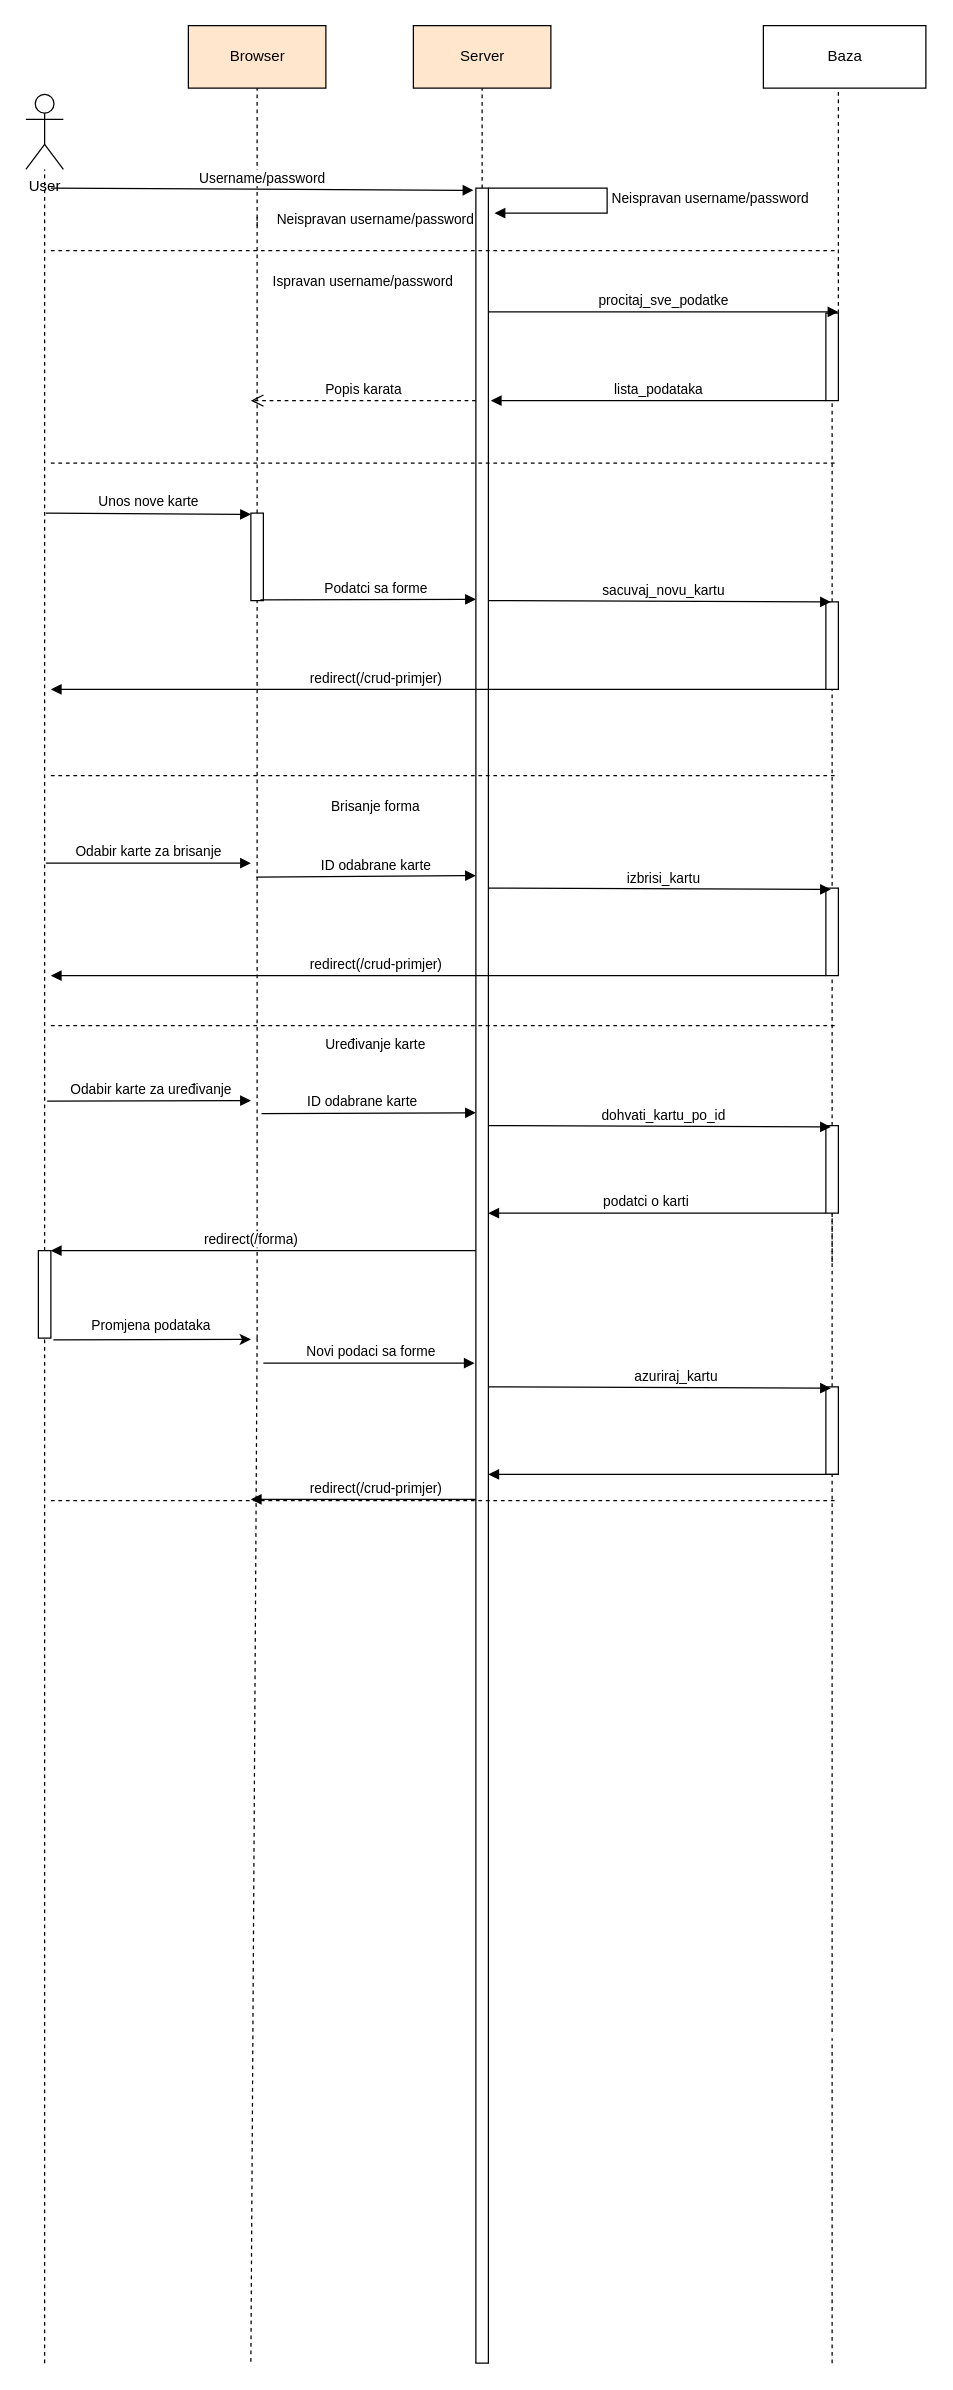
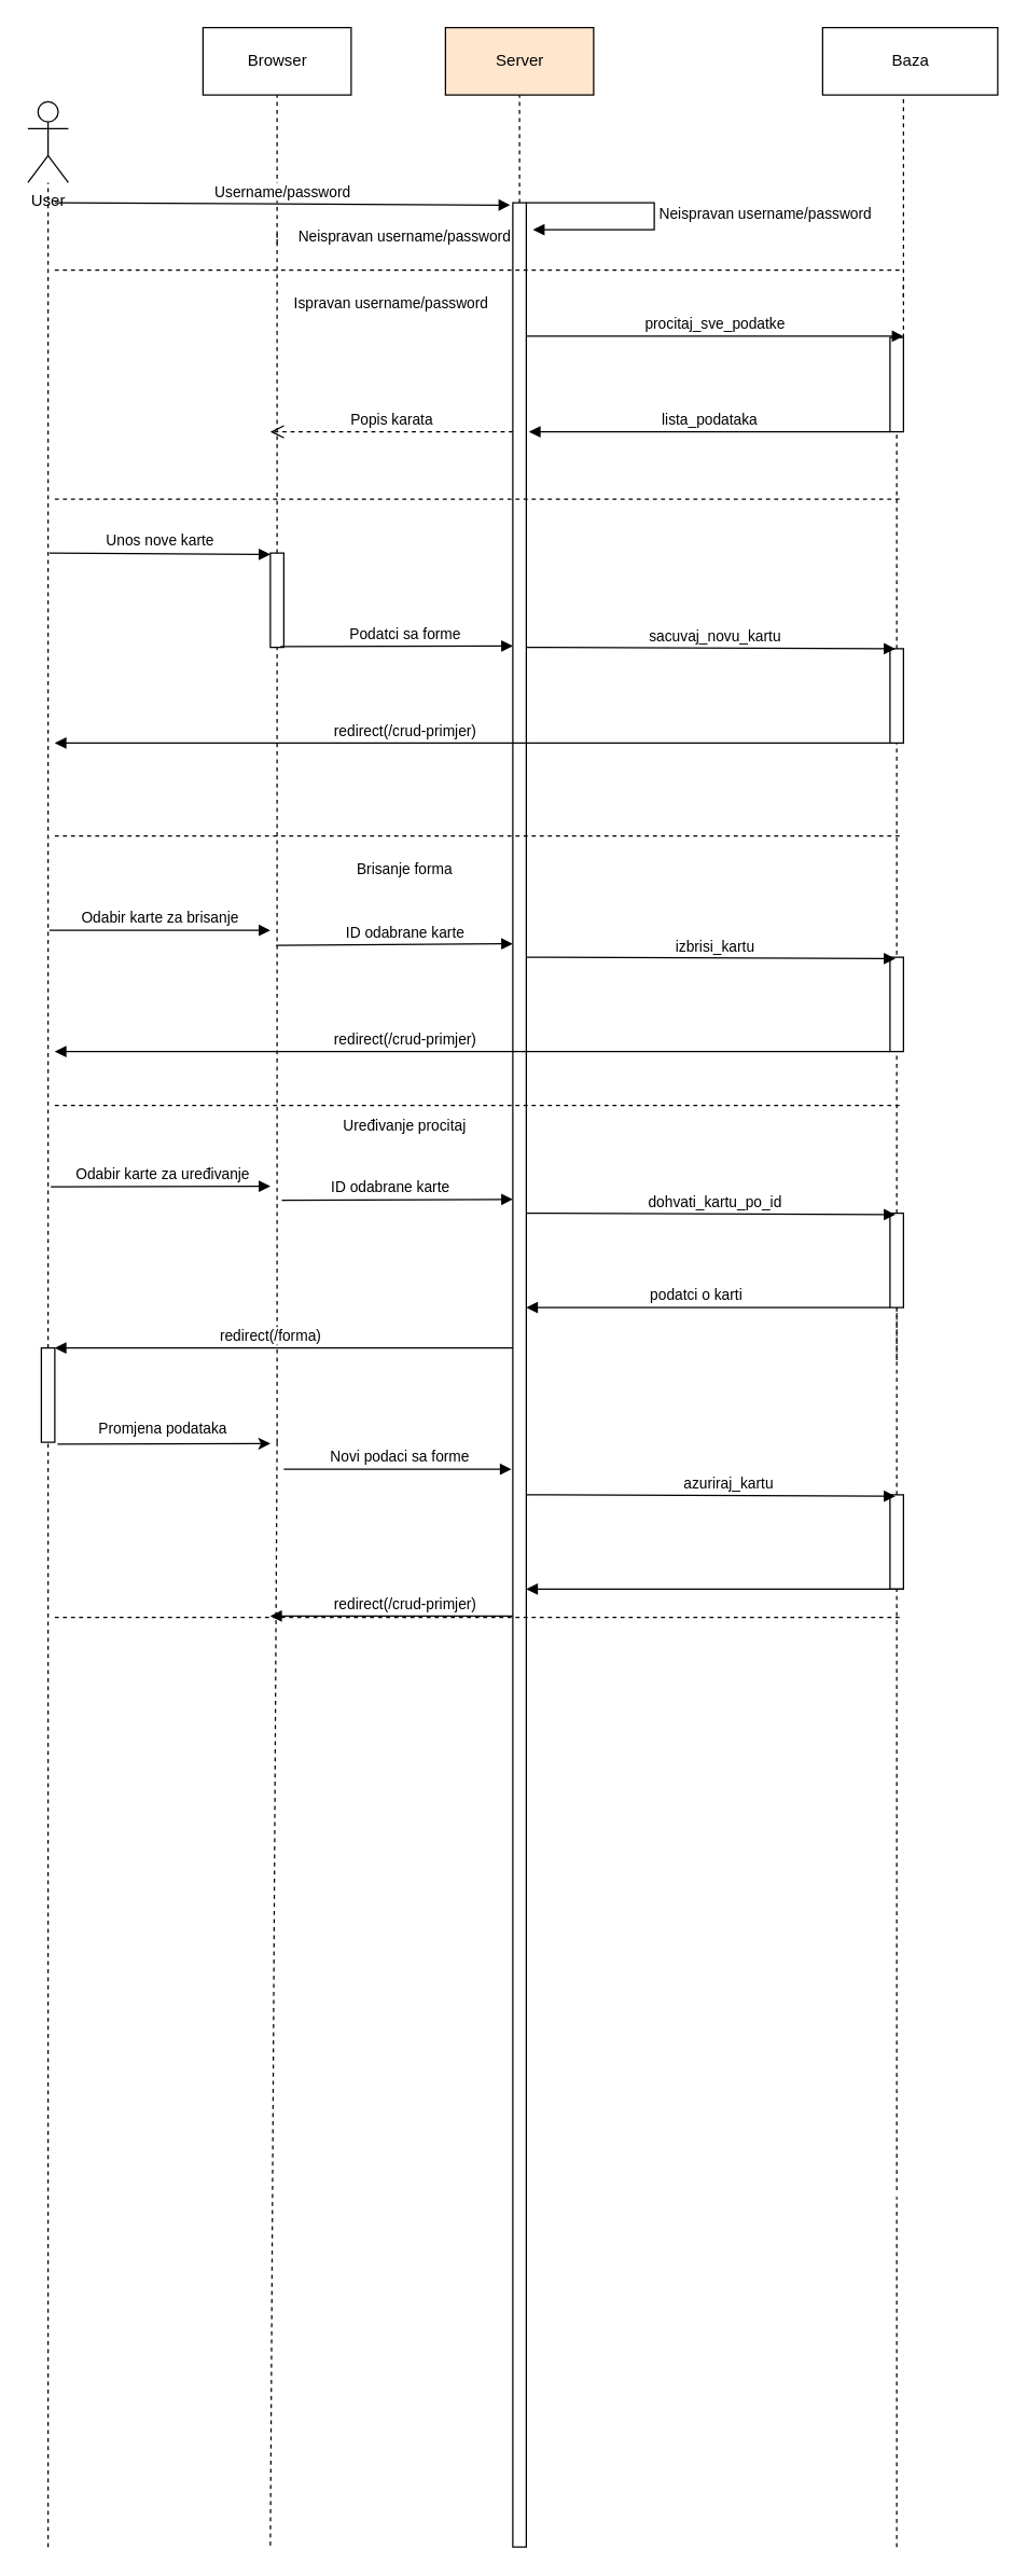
  <mxCell id="0" />
  <mxCell id="1" parent="0" />
  <mxCell id="2" value="Server" style="html=1;fillColor=#ffe6cc;" parent="1" vertex="1"><mxGeometry x="330" y="20" width="110" height="50" as="geometry" /></mxCell>
  <mxCell id="3" value="User" style="shape=umlActor;verticalLabelPosition=bottom;labelBackgroundColor=#ffffff;verticalAlign=top;html=1;" parent="1" vertex="1"><mxGeometry x="20" y="75" width="30" height="60" as="geometry" /></mxCell>
- <mxCell id="4" value="Browser" style="html=1;fillColor=#ffe6cc;" parent="1" vertex="1"><mxGeometry x="150" y="20" width="110" height="50" as="geometry" /></mxCell>
+ <mxCell id="4" value="Browser" style="html=1;" parent="1" vertex="1"><mxGeometry x="150" y="20" width="110" height="50" as="geometry" /></mxCell>
  <mxCell id="5" value="" style="endArrow=none;dashed=1;html=1;entryX=0.5;entryY=1;entryDx=0;entryDy=0;" parent="1" target="4" edge="1"><mxGeometry width="50" height="50" relative="1" as="geometry"><mxPoint x="205" y="180" as="sourcePoint" /><mxPoint x="205" y="70" as="targetPoint" /></mxGeometry></mxCell>
  <mxCell id="6" value="" style="endArrow=none;dashed=1;html=1;entryX=0.5;entryY=1;entryDx=0;entryDy=0;" parent="1" source="26" edge="1"><mxGeometry width="50" height="50" relative="1" as="geometry"><mxPoint x="205" y="790" as="sourcePoint" /><mxPoint x="205" y="170" as="targetPoint" /></mxGeometry></mxCell>
  <mxCell id="7" value="" style="endArrow=none;dashed=1;html=1;entryX=0.5;entryY=1;entryDx=0;entryDy=0;" parent="1" source="15" target="2" edge="1"><mxGeometry width="50" height="50" relative="1" as="geometry"><mxPoint x="390" y="130" as="sourcePoint" /><mxPoint x="390" y="70" as="targetPoint" /></mxGeometry></mxCell>
  <mxCell id="8" value="" style="endArrow=none;dashed=1;html=1;" parent="1" edge="1"><mxGeometry width="50" height="50" relative="1" as="geometry"><mxPoint x="380" y="180" as="sourcePoint" /><mxPoint x="380" y="180" as="targetPoint" /></mxGeometry></mxCell>
  <mxCell id="9" value="Baza" style="html=1;" parent="1" vertex="1"><mxGeometry x="610" y="20" width="130" height="50" as="geometry" /></mxCell>
  <mxCell id="10" value="" style="endArrow=none;dashed=1;html=1;" parent="1" edge="1"><mxGeometry width="50" height="50" relative="1" as="geometry"><mxPoint x="670" y="220" as="sourcePoint" /><mxPoint x="670" y="70" as="targetPoint" /></mxGeometry></mxCell>
  <mxCell id="11" value="" style="endArrow=none;dashed=1;html=1;" parent="1" source="20" edge="1"><mxGeometry width="50" height="50" relative="1" as="geometry"><mxPoint x="670" y="420" as="sourcePoint" /><mxPoint x="670" y="210" as="targetPoint" /></mxGeometry></mxCell>
  <mxCell id="12" value="" style="endArrow=none;dashed=1;html=1;" parent="1" target="3" edge="1" source="60"><mxGeometry width="50" height="50" relative="1" as="geometry"><mxPoint x="35" y="2670" as="sourcePoint" /><mxPoint x="34.5" y="170" as="targetPoint" /></mxGeometry></mxCell>
  <mxCell id="13" value="Username/password" style="html=1;verticalAlign=bottom;endArrow=block;entryX=-0.2;entryY=0.001;entryDx=0;entryDy=0;entryPerimeter=0;" parent="1" target="15" edge="1"><mxGeometry width="80" relative="1" as="geometry"><mxPoint x="40" y="150" as="sourcePoint" /><mxPoint x="450" y="150" as="targetPoint" /></mxGeometry></mxCell>
  <mxCell id="14" value="" style="endArrow=none;dashed=1;html=1;" parent="1" edge="1"><mxGeometry width="50" height="50" relative="1" as="geometry"><mxPoint x="380" y="440" as="sourcePoint" /><mxPoint x="380" y="440" as="targetPoint" /></mxGeometry></mxCell>
  <mxCell id="15" value="" style="html=1;points=[];perimeter=orthogonalPerimeter;" parent="1" vertex="1"><mxGeometry x="380" y="150" width="10" height="1740" as="geometry" /></mxCell>
  <mxCell id="16" value="Neispravan username/password" style="edgeStyle=orthogonalEdgeStyle;html=1;align=left;spacingLeft=2;endArrow=block;rounded=0;entryX=1;entryY=0;" parent="1" edge="1"><mxGeometry relative="1" as="geometry"><mxPoint x="390" y="150" as="sourcePoint" /><Array as="points"><mxPoint x="485" y="150" /><mxPoint x="485" y="170" /></Array><mxPoint x="395" y="170" as="targetPoint" /></mxGeometry></mxCell>
  <mxCell id="17" value="&lt;span style=&quot;font-size: 11px ; text-align: left ; white-space: nowrap ; background-color: rgb(255 , 255 , 255)&quot;&gt;Neispravan username/password&lt;/span&gt;" style="text;html=1;strokeColor=none;fillColor=none;align=center;verticalAlign=middle;whiteSpace=wrap;rounded=0;" parent="1" vertex="1"><mxGeometry x="260" y="150" width="80" height="50" as="geometry" /></mxCell>
  <mxCell id="18" value="" style="endArrow=none;dashed=1;html=1;" parent="1" edge="1"><mxGeometry width="50" height="50" relative="1" as="geometry"><mxPoint x="40" y="200" as="sourcePoint" /><mxPoint x="670" y="200" as="targetPoint" /><Array as="points"><mxPoint x="460" y="200" /></Array></mxGeometry></mxCell>
  <mxCell id="19" value="&lt;span style=&quot;font-size: 11px ; text-align: left ; white-space: nowrap ; background-color: rgb(255 , 255 , 255)&quot;&gt;Ispravan username/password&lt;/span&gt;" style="text;html=1;strokeColor=none;fillColor=none;align=center;verticalAlign=middle;whiteSpace=wrap;rounded=0;" parent="1" vertex="1"><mxGeometry x="250" y="200" width="80" height="50" as="geometry" /></mxCell>
  <mxCell id="20" value="" style="html=1;points=[];perimeter=orthogonalPerimeter;" parent="1" vertex="1"><mxGeometry x="660" y="250" width="10" height="70" as="geometry" /></mxCell>
  <mxCell id="21" value="" style="endArrow=none;dashed=1;html=1;" parent="1" source="30" target="20" edge="1"><mxGeometry width="50" height="50" relative="1" as="geometry"><mxPoint x="670" y="790" as="sourcePoint" /><mxPoint x="670" y="210" as="targetPoint" /></mxGeometry></mxCell>
  <mxCell id="22" value="procitaj_sve_podatke" style="html=1;verticalAlign=bottom;endArrow=block;entryX=0;entryY=0.125;entryDx=0;entryDy=0;entryPerimeter=0;" parent="1" edge="1"><mxGeometry width="80" relative="1" as="geometry"><mxPoint x="390" y="249" as="sourcePoint" /><mxPoint x="670" y="249" as="targetPoint" /></mxGeometry></mxCell>
  <mxCell id="23" value="lista_podataka" style="html=1;verticalAlign=bottom;endArrow=block;" parent="1" edge="1"><mxGeometry width="80" relative="1" as="geometry"><mxPoint x="660" y="320" as="sourcePoint" /><mxPoint x="392" y="320" as="targetPoint" /></mxGeometry></mxCell>
  <mxCell id="24" value="Popis karata" style="html=1;verticalAlign=bottom;endArrow=open;dashed=1;endSize=8;" parent="1" source="15" edge="1"><mxGeometry relative="1" as="geometry"><mxPoint x="450" y="380" as="sourcePoint" /><mxPoint x="200" y="320" as="targetPoint" /><Array as="points"><mxPoint x="340" y="320" /></Array></mxGeometry></mxCell>
  <mxCell id="25" value="" style="endArrow=none;dashed=1;html=1;" parent="1" edge="1"><mxGeometry width="50" height="50" relative="1" as="geometry"><mxPoint x="40" y="370" as="sourcePoint" /><mxPoint x="670" y="370" as="targetPoint" /></mxGeometry></mxCell>
  <mxCell id="26" value="" style="html=1;points=[];perimeter=orthogonalPerimeter;" parent="1" vertex="1"><mxGeometry x="200" y="410" width="10" height="70" as="geometry" /></mxCell>
  <mxCell id="27" value="" style="endArrow=none;dashed=1;html=1;entryX=0.5;entryY=1;entryDx=0;entryDy=0;" parent="1" target="26" edge="1"><mxGeometry width="50" height="50" relative="1" as="geometry"><mxPoint x="205" y="1070" as="sourcePoint" /><mxPoint x="205" y="170" as="targetPoint" /></mxGeometry></mxCell>
  <mxCell id="28" value="Unos nove karte" style="html=1;verticalAlign=bottom;endArrow=block;" parent="1" edge="1"><mxGeometry width="80" relative="1" as="geometry"><mxPoint x="36" y="410" as="sourcePoint" /><mxPoint x="200" y="411" as="targetPoint" /></mxGeometry></mxCell>
  <mxCell id="29" value="Podatci sa forme" style="html=1;verticalAlign=bottom;endArrow=block;exitX=0.76;exitY=0.991;exitDx=0;exitDy=0;exitPerimeter=0;" parent="1" edge="1" source="26"><mxGeometry x="0.072" width="80" relative="1" as="geometry"><mxPoint x="210" y="486" as="sourcePoint" /><mxPoint x="380" y="479" as="targetPoint" /><mxPoint as="offset" /><Array as="points" /></mxGeometry></mxCell>
  <mxCell id="30" value="" style="html=1;points=[];perimeter=orthogonalPerimeter;" parent="1" vertex="1"><mxGeometry x="660" y="481" width="10" height="70" as="geometry" /></mxCell>
  <mxCell id="31" value="" style="endArrow=none;dashed=1;html=1;" parent="1" target="30" edge="1"><mxGeometry width="50" height="50" relative="1" as="geometry"><mxPoint x="665" y="900" as="sourcePoint" /><mxPoint x="670" y="370" as="targetPoint" /></mxGeometry></mxCell>
  <mxCell id="32" value="sacuvaj_novu_kartu" style="html=1;verticalAlign=bottom;endArrow=block;entryX=0.4;entryY=0;entryDx=0;entryDy=0;entryPerimeter=0;" parent="1" target="30" edge="1"><mxGeometry x="0.022" width="80" relative="1" as="geometry"><mxPoint x="390" y="480" as="sourcePoint" /><mxPoint x="568" y="480.08" as="targetPoint" /><mxPoint as="offset" /></mxGeometry></mxCell>
  <mxCell id="33" value="redirect(/crud-primjer)" style="html=1;verticalAlign=bottom;endArrow=block;" parent="1" edge="1"><mxGeometry x="0.161" width="80" relative="1" as="geometry"><mxPoint x="660" y="551" as="sourcePoint" /><mxPoint x="40" y="551" as="targetPoint" /><mxPoint as="offset" /></mxGeometry></mxCell>
  <mxCell id="34" value="" style="endArrow=none;dashed=1;html=1;" parent="1" edge="1"><mxGeometry width="50" height="50" relative="1" as="geometry"><mxPoint x="40" y="620" as="sourcePoint" /><mxPoint x="670" y="620" as="targetPoint" /></mxGeometry></mxCell>
  <mxCell id="35" value="&lt;span style=&quot;font-size: 11px ; text-align: left ; white-space: nowrap ; background-color: rgb(255 , 255 , 255)&quot;&gt;Brisanje forma&lt;/span&gt;" style="text;html=1;strokeColor=none;fillColor=none;align=center;verticalAlign=middle;whiteSpace=wrap;rounded=0;" parent="1" vertex="1"><mxGeometry x="260" y="620" width="80" height="50" as="geometry" /></mxCell>
  <mxCell id="36" value="Odabir karte za brisanje" style="html=1;verticalAlign=bottom;endArrow=block;" parent="1" edge="1"><mxGeometry width="80" relative="1" as="geometry"><mxPoint x="36" y="690" as="sourcePoint" /><mxPoint x="200" y="690" as="targetPoint" /></mxGeometry></mxCell>
  <mxCell id="37" value="" style="html=1;points=[];perimeter=orthogonalPerimeter;" parent="1" vertex="1"><mxGeometry x="660" y="710" width="10" height="70" as="geometry" /></mxCell>
  <mxCell id="38" value="izbrisi_kartu" style="html=1;verticalAlign=bottom;endArrow=block;entryX=0.4;entryY=0;entryDx=0;entryDy=0;entryPerimeter=0;" parent="1" edge="1"><mxGeometry x="0.022" width="80" relative="1" as="geometry"><mxPoint x="390" y="710" as="sourcePoint" /><mxPoint x="664" y="711" as="targetPoint" /><mxPoint as="offset" /></mxGeometry></mxCell>
  <mxCell id="39" value="redirect(/crud-primjer)" style="html=1;verticalAlign=bottom;endArrow=block;" parent="1" edge="1"><mxGeometry x="0.161" width="80" relative="1" as="geometry"><mxPoint x="660" y="780" as="sourcePoint" /><mxPoint x="40" y="780" as="targetPoint" /><mxPoint as="offset" /></mxGeometry></mxCell>
  <mxCell id="40" value="" style="endArrow=none;dashed=1;html=1;" parent="1" source="43" edge="1"><mxGeometry width="50" height="50" relative="1" as="geometry"><mxPoint x="665" y="1380" as="sourcePoint" /><mxPoint x="665" y="1010" as="targetPoint" /></mxGeometry></mxCell>
- <mxCell id="41" value="&lt;span style=&quot;font-size: 11px ; text-align: left ; white-space: nowrap ; background-color: rgb(255 , 255 , 255)&quot;&gt;Uređivanje karte&lt;/span&gt;" style="text;html=1;strokeColor=none;fillColor=none;align=center;verticalAlign=middle;whiteSpace=wrap;rounded=0;" parent="1" vertex="1"><mxGeometry x="260" y="810" width="80" height="50" as="geometry" /></mxCell>
+ <mxCell id="41" value="&lt;span style=&quot;font-size: 11px ; text-align: left ; white-space: nowrap ; background-color: rgb(255 , 255 , 255)&quot;&gt;Uređivanje procitaj&lt;/span&gt;" style="text;html=1;strokeColor=none;fillColor=none;align=center;verticalAlign=middle;whiteSpace=wrap;rounded=0;" parent="1" vertex="1"><mxGeometry x="260" y="810" width="80" height="50" as="geometry" /></mxCell>
  <mxCell id="42" value="Odabir karte za uređivanje" style="html=1;verticalAlign=bottom;endArrow=block;" parent="1" edge="1"><mxGeometry x="0.018" width="80" relative="1" as="geometry"><mxPoint x="37" y="880.44" as="sourcePoint" /><mxPoint x="200" y="880" as="targetPoint" /><mxPoint as="offset" /></mxGeometry></mxCell>
  <mxCell id="43" value="" style="html=1;points=[];perimeter=orthogonalPerimeter;" parent="1" vertex="1"><mxGeometry x="660" y="900" width="10" height="70" as="geometry" /></mxCell>
  <mxCell id="44" value="" style="endArrow=none;dashed=1;html=1;" parent="1" source="49" target="43" edge="1"><mxGeometry width="50" height="50" relative="1" as="geometry"><mxPoint x="665" y="1470" as="sourcePoint" /><mxPoint x="665" y="760" as="targetPoint" /></mxGeometry></mxCell>
  <mxCell id="45" value="dohvati_kartu_po_id" style="html=1;verticalAlign=bottom;endArrow=block;entryX=0.4;entryY=0;entryDx=0;entryDy=0;entryPerimeter=0;" parent="1" edge="1"><mxGeometry x="0.022" width="80" relative="1" as="geometry"><mxPoint x="390" y="900" as="sourcePoint" /><mxPoint x="664" y="901" as="targetPoint" /><mxPoint as="offset" /></mxGeometry></mxCell>
  <mxCell id="46" value="podatci o karti" style="html=1;verticalAlign=bottom;endArrow=block;" parent="1" edge="1"><mxGeometry x="0.065" width="80" relative="1" as="geometry"><mxPoint x="660" y="970" as="sourcePoint" /><mxPoint x="390" y="970" as="targetPoint" /><mxPoint as="offset" /></mxGeometry></mxCell>
  <mxCell id="47" value="redirect(/forma)" style="html=1;verticalAlign=bottom;endArrow=block;" parent="1" edge="1"><mxGeometry x="0.059" width="80" relative="1" as="geometry"><mxPoint x="380" y="1000" as="sourcePoint" /><mxPoint x="40" y="1000" as="targetPoint" /><mxPoint as="offset" /></mxGeometry></mxCell>
  <mxCell id="48" value="Novi podaci sa forme" style="html=1;verticalAlign=bottom;endArrow=block;" parent="1" edge="1"><mxGeometry x="0.022" width="80" relative="1" as="geometry"><mxPoint x="210" y="1090" as="sourcePoint" /><mxPoint x="379" y="1090" as="targetPoint" /><mxPoint as="offset" /></mxGeometry></mxCell>
  <mxCell id="49" value="" style="html=1;points=[];perimeter=orthogonalPerimeter;" parent="1" vertex="1"><mxGeometry x="660" y="1109" width="10" height="70" as="geometry" /></mxCell>
  <mxCell id="50" value="" style="endArrow=none;dashed=1;html=1;" parent="1" target="49" edge="1"><mxGeometry width="50" height="50" relative="1" as="geometry"><mxPoint x="665" y="1625" as="sourcePoint" /><mxPoint x="665" y="1280" as="targetPoint" /></mxGeometry></mxCell>
  <mxCell id="51" value="azuriraj_kartu" style="html=1;verticalAlign=bottom;endArrow=block;entryX=0.4;entryY=0;entryDx=0;entryDy=0;entryPerimeter=0;" parent="1" edge="1"><mxGeometry x="0.095" width="80" relative="1" as="geometry"><mxPoint x="390" y="1109" as="sourcePoint" /><mxPoint x="664" y="1110" as="targetPoint" /><mxPoint as="offset" /></mxGeometry></mxCell>
  <mxCell id="52" value="redirect(/crud-primjer)" style="html=1;verticalAlign=bottom;endArrow=block;" parent="1" edge="1"><mxGeometry x="-0.111" width="80" relative="1" as="geometry"><mxPoint x="380" y="1199" as="sourcePoint" /><mxPoint x="200" y="1199" as="targetPoint" /><mxPoint as="offset" /></mxGeometry></mxCell>
  <mxCell id="53" value="" style="html=1;verticalAlign=bottom;endArrow=block;" parent="1" edge="1"><mxGeometry x="0.065" width="80" relative="1" as="geometry"><mxPoint x="670" y="1179" as="sourcePoint" /><mxPoint x="390" y="1179" as="targetPoint" /><mxPoint as="offset" /></mxGeometry></mxCell>
  <mxCell id="54" value="" style="endArrow=none;dashed=1;html=1;" parent="1" edge="1"><mxGeometry width="50" height="50" relative="1" as="geometry"><mxPoint x="40" y="1200" as="sourcePoint" /><mxPoint x="670" y="1200" as="targetPoint" /></mxGeometry></mxCell>
  <mxCell id="55" value="" style="endArrow=none;dashed=1;html=1;" parent="1" edge="1"><mxGeometry width="50" height="50" relative="1" as="geometry"><mxPoint x="665" y="1890" as="sourcePoint" /><mxPoint x="665" y="1630" as="targetPoint" /></mxGeometry></mxCell>
  <mxCell id="56" value="ID odabrane karte" style="html=1;verticalAlign=bottom;endArrow=block;entryX=0;entryY=0.644;entryDx=0;entryDy=0;entryPerimeter=0;" parent="1" edge="1"><mxGeometry x="-0.05" width="80" relative="1" as="geometry"><mxPoint x="208.5" y="890.44" as="sourcePoint" /><mxPoint x="380" y="889.72" as="targetPoint" /><mxPoint as="offset" /></mxGeometry></mxCell>
  <mxCell id="57" value="ID odabrane karte" style="html=1;verticalAlign=bottom;endArrow=block;entryX=0;entryY=0.515;entryDx=0;entryDy=0;entryPerimeter=0;" parent="1" edge="1"><mxGeometry x="0.087" width="80" relative="1" as="geometry"><mxPoint x="204.25" y="701.27" as="sourcePoint" /><mxPoint x="380" y="700" as="targetPoint" /><mxPoint as="offset" /></mxGeometry></mxCell>
  <mxCell id="58" value="" style="endArrow=none;dashed=1;html=1;" parent="1" edge="1"><mxGeometry width="50" height="50" relative="1" as="geometry"><mxPoint x="205" y="1070" as="sourcePoint" /><mxPoint x="200" y="1890" as="targetPoint" /></mxGeometry></mxCell>
  <mxCell id="59" value="" style="endArrow=none;dashed=1;html=1;" edge="1" parent="1"><mxGeometry width="50" height="50" relative="1" as="geometry"><mxPoint x="40" y="820" as="sourcePoint" /><mxPoint x="670" y="820" as="targetPoint" /></mxGeometry></mxCell>
  <mxCell id="60" value="" style="html=1;points=[];perimeter=orthogonalPerimeter;" parent="1" vertex="1"><mxGeometry x="30" y="1000" width="10" height="70" as="geometry" /></mxCell>
  <mxCell id="61" value="" style="endArrow=none;dashed=1;html=1;" edge="1" parent="1" target="60"><mxGeometry width="50" height="50" relative="1" as="geometry"><mxPoint x="35" y="1890" as="sourcePoint" /><mxPoint x="35" y="100" as="targetPoint" /></mxGeometry></mxCell>
  <mxCell id="62" value="Promjena podataka" style="endArrow=classic;html=1;exitX=1.2;exitY=1.02;exitDx=0;exitDy=0;exitPerimeter=0;" edge="1" parent="1" source="60"><mxGeometry x="-0.012" y="11" width="50" height="50" relative="1" as="geometry"><mxPoint x="60" y="1078" as="sourcePoint" /><mxPoint x="200" y="1071" as="targetPoint" /><mxPoint as="offset" /></mxGeometry></mxCell>
